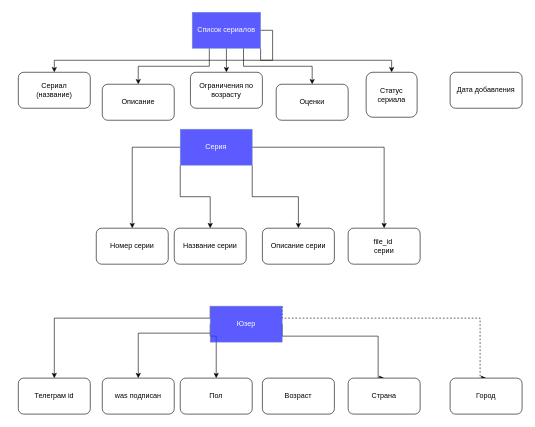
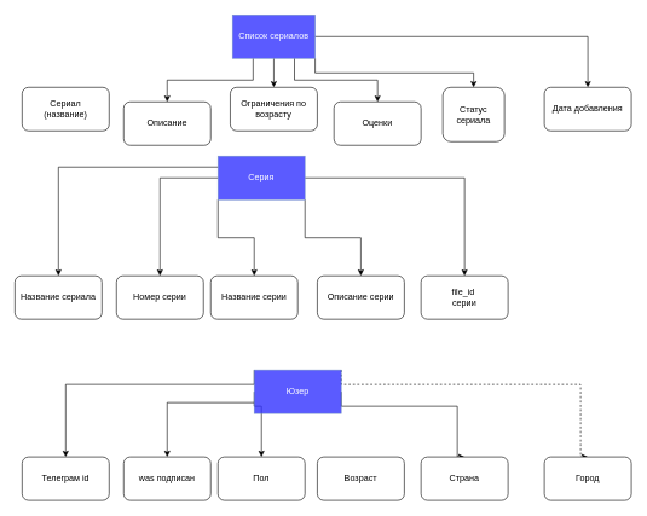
  <mxCell id="0" />
  <mxCell id="1" parent="0" />
  <mxCell id="2" style="edgeStyle=orthogonalEdgeStyle;rounded=0;orthogonalLoop=1;jettySize=auto;html=1;exitX=0;exitY=0.5;exitDx=0;exitDy=0;entryX=0.5;entryY=0;entryDx=0;entryDy=0;" parent="1" source="8" target="19" edge="1"><mxGeometry relative="1" as="geometry" /></mxCell>
  <mxCell id="3" style="edgeStyle=orthogonalEdgeStyle;rounded=0;orthogonalLoop=1;jettySize=auto;html=1;exitX=0;exitY=1;exitDx=0;exitDy=0;entryX=0.5;entryY=0;entryDx=0;entryDy=0;" parent="1" source="8" target="20" edge="1"><mxGeometry relative="1" as="geometry" /></mxCell>
  <mxCell id="4" style="edgeStyle=orthogonalEdgeStyle;rounded=0;orthogonalLoop=1;jettySize=auto;html=1;exitX=1;exitY=1;exitDx=0;exitDy=0;entryX=0.5;entryY=0;entryDx=0;entryDy=0;" parent="1" source="8" target="21" edge="1"><mxGeometry relative="1" as="geometry" /></mxCell>
  <mxCell id="5" style="edgeStyle=orthogonalEdgeStyle;rounded=0;orthogonalLoop=1;jettySize=auto;html=1;exitX=1;exitY=0.5;exitDx=0;exitDy=0;" parent="1" source="8" target="22" edge="1"><mxGeometry relative="1" as="geometry" /></mxCell>
- <mxCell id="6" style="edgeStyle=orthogonalEdgeStyle;rounded=0;orthogonalLoop=1;jettySize=auto;html=1;exitX=1;exitY=0.5;exitDx=0;exitDy=0;" edge="1" parent="1" source="13" target="18"><mxGeometry relative="1" as="geometry" /></mxCell>
+ <mxCell id="6" style="edgeStyle=orthogonalEdgeStyle;rounded=0;orthogonalLoop=1;jettySize=auto;html=1;exitX=1;exitY=0.5;exitDx=0;exitDy=0;entryX=0.5;entryY=0;entryDx=0;entryDy=0;" edge="1" parent="1" source="13" target="34"><mxGeometry relative="1" as="geometry" /></mxCell>
+ <mxCell id="7" style="edgeStyle=orthogonalEdgeStyle;rounded=0;orthogonalLoop=1;jettySize=auto;html=1;exitX=0;exitY=0.25;exitDx=0;exitDy=0;entryX=0.5;entryY=0;entryDx=0;entryDy=0;" edge="1" parent="1" source="8" target="35"><mxGeometry relative="1" as="geometry" /></mxCell>
  <mxCell id="8" value="Серия" style="rounded=0;whiteSpace=wrap;html=1;strokeColor=#6c8ebf;fillColor=#3333FF;fontColor=#ffffff;opacity=80;" parent="1" vertex="1"><mxGeometry x="300" y="215" width="120" height="60" as="geometry" /></mxCell>
  <mxCell id="9" style="edgeStyle=orthogonalEdgeStyle;rounded=0;orthogonalLoop=1;jettySize=auto;html=1;exitX=0.25;exitY=1;exitDx=0;exitDy=0;entryX=0.5;entryY=0;entryDx=0;entryDy=0;" parent="1" source="13" target="14" edge="1"><mxGeometry relative="1" as="geometry" /></mxCell>
  <mxCell id="10" style="edgeStyle=orthogonalEdgeStyle;rounded=0;orthogonalLoop=1;jettySize=auto;html=1;exitX=0.75;exitY=1;exitDx=0;exitDy=0;entryX=0.5;entryY=0;entryDx=0;entryDy=0;" parent="1" source="13" target="15" edge="1"><mxGeometry relative="1" as="geometry" /></mxCell>
  <mxCell id="11" style="edgeStyle=orthogonalEdgeStyle;rounded=0;orthogonalLoop=1;jettySize=auto;html=1;exitX=1;exitY=1;exitDx=0;exitDy=0;" parent="1" source="13" target="17" edge="1"><mxGeometry relative="1" as="geometry" /></mxCell>
  <mxCell id="12" style="edgeStyle=orthogonalEdgeStyle;rounded=0;orthogonalLoop=1;jettySize=auto;html=1;exitX=0.5;exitY=1;exitDx=0;exitDy=0;entryX=0.5;entryY=0;entryDx=0;entryDy=0;" parent="1" source="13" target="16" edge="1"><mxGeometry relative="1" as="geometry" /></mxCell>
  <mxCell id="13" value="Список сериалов" style="rounded=0;whiteSpace=wrap;html=1;strokeColor=#6c8ebf;fillColor=#3333FF;fontColor=#ffffff;opacity=80;" parent="1" vertex="1"><mxGeometry x="320" width="114" height="60" as="geometry" y="20" /></mxCell>
  <mxCell id="14" value="Описание" style="rounded=1;whiteSpace=wrap;html=1;" parent="1" vertex="1"><mxGeometry x="170" y="140" width="120" height="60" as="geometry" /></mxCell>
  <mxCell id="15" value="Оценки" style="rounded=1;whiteSpace=wrap;html=1;" parent="1" vertex="1"><mxGeometry x="460" y="140" width="120" height="60" as="geometry" /></mxCell>
  <mxCell id="16" value="Ограничения по возрасту" style="rounded=1;whiteSpace=wrap;html=1;" parent="1" vertex="1"><mxGeometry x="317" y="120" width="120" height="60" as="geometry" /></mxCell>
  <mxCell id="17" value="Статус сериала" style="rounded=1;whiteSpace=wrap;html=1;" parent="1" vertex="1"><mxGeometry x="610" y="120" width="85" height="75" as="geometry" /></mxCell>
  <mxCell id="18" value="Сериал &lt;br&gt;(название)" style="rounded=1;whiteSpace=wrap;html=1;" parent="1" vertex="1"><mxGeometry x="30" y="120" width="120" height="60" as="geometry" /></mxCell>
  <mxCell id="19" value="Номер серии" style="rounded=1;whiteSpace=wrap;html=1;" parent="1" vertex="1"><mxGeometry x="160" y="380" width="120" height="60" as="geometry" /></mxCell>
  <mxCell id="20" value="Название серии" style="rounded=1;whiteSpace=wrap;html=1;" parent="1" vertex="1"><mxGeometry x="290" y="380" width="120" height="60" as="geometry" /></mxCell>
  <mxCell id="21" value="Описание серии" style="rounded=1;whiteSpace=wrap;html=1;" parent="1" vertex="1"><mxGeometry x="437" y="380" width="120" height="60" as="geometry" /></mxCell>
  <mxCell id="22" value="file_id&amp;nbsp;&lt;br&gt;серии" style="rounded=1;whiteSpace=wrap;html=1;" parent="1" vertex="1"><mxGeometry x="580" y="380" width="120" height="60" as="geometry" /></mxCell>
  <mxCell id="23" style="edgeStyle=orthogonalEdgeStyle;rounded=0;orthogonalLoop=1;jettySize=auto;html=1;exitX=0;exitY=0;exitDx=0;exitDy=0;entryX=0.5;entryY=0;entryDx=0;entryDy=0;" parent="1" source="28" target="33" edge="1"><mxGeometry relative="1" as="geometry"><Array as="points"><mxPoint x="350" y="530" /><mxPoint x="90" y="530" /></Array></mxGeometry></mxCell>
  <mxCell id="24" style="edgeStyle=orthogonalEdgeStyle;rounded=0;orthogonalLoop=1;jettySize=auto;html=1;exitX=0;exitY=0.5;exitDx=0;exitDy=0;entryX=0.5;entryY=0;entryDx=0;entryDy=0;" parent="1" source="28" target="29" edge="1"><mxGeometry relative="1" as="geometry"><Array as="points"><mxPoint x="350" y="560" /><mxPoint x="360" y="560" /></Array></mxGeometry></mxCell>
  <mxCell id="25" style="edgeStyle=orthogonalEdgeStyle;rounded=0;orthogonalLoop=1;jettySize=auto;html=1;exitX=1;exitY=0.5;exitDx=0;exitDy=0;entryX=0.5;entryY=0;entryDx=0;entryDy=0;" parent="1" source="28" target="31" edge="1"><mxGeometry relative="1" as="geometry"><Array as="points"><mxPoint x="470" y="560" /><mxPoint x="630" y="560" /><mxPoint x="630" y="630" /></Array></mxGeometry></mxCell>
  <mxCell id="26" style="edgeStyle=orthogonalEdgeStyle;rounded=0;orthogonalLoop=1;jettySize=auto;html=1;exitX=1;exitY=0;exitDx=0;exitDy=0;entryX=0.5;entryY=0;entryDx=0;entryDy=0;dashed=1;" parent="1" source="28" target="32" edge="1"><mxGeometry relative="1" as="geometry"><Array as="points"><mxPoint x="470" y="530" /><mxPoint x="800" y="530" /><mxPoint x="800" y="630" /></Array></mxGeometry></mxCell>
  <mxCell id="27" style="edgeStyle=orthogonalEdgeStyle;rounded=0;orthogonalLoop=1;jettySize=auto;html=1;exitX=0;exitY=0.75;exitDx=0;exitDy=0;entryX=0.5;entryY=0;entryDx=0;entryDy=0;" edge="1" parent="1" source="28" target="36"><mxGeometry relative="1" as="geometry" /></mxCell>
  <mxCell id="28" value="Юзер" style="rounded=0;whiteSpace=wrap;html=1;strokeColor=#6c8ebf;fillColor=#3333FF;fontColor=#ffffff;opacity=80;" parent="1" vertex="1"><mxGeometry x="350" y="510" width="120" height="60" as="geometry" /></mxCell>
  <mxCell id="29" value="Пол" style="rounded=1;whiteSpace=wrap;html=1;" parent="1" vertex="1"><mxGeometry x="300" y="630" width="120" height="60" as="geometry" /></mxCell>
  <mxCell id="30" value="Возраст" style="rounded=1;whiteSpace=wrap;html=1;" parent="1" vertex="1"><mxGeometry x="437" y="630" width="120" height="60" as="geometry" /></mxCell>
  <mxCell id="31" value="Страна" style="rounded=1;whiteSpace=wrap;html=1;" parent="1" vertex="1"><mxGeometry x="580" y="630" width="120" height="60" as="geometry" /></mxCell>
  <mxCell id="32" value="Город" style="rounded=1;whiteSpace=wrap;html=1;" parent="1" vertex="1"><mxGeometry x="750" y="630" width="120" height="60" as="geometry" /></mxCell>
  <mxCell id="33" value="Телеграм id" style="rounded=1;whiteSpace=wrap;html=1;" parent="1" vertex="1"><mxGeometry x="30" y="630" width="120" height="60" as="geometry" /></mxCell>
  <mxCell id="34" value="Дата добавления" style="rounded=1;whiteSpace=wrap;html=1;" vertex="1" parent="1"><mxGeometry x="750" y="120" width="120" height="60" as="geometry" /></mxCell>
+ <mxCell id="35" value="Название сериала" style="rounded=1;whiteSpace=wrap;html=1;" vertex="1" parent="1"><mxGeometry y="380" width="120" height="60" as="geometry" x="20" /></mxCell>
  <mxCell id="36" value="was подписан" style="rounded=1;whiteSpace=wrap;html=1;" vertex="1" parent="1"><mxGeometry x="170" y="630" width="120" height="60" as="geometry" /></mxCell>
